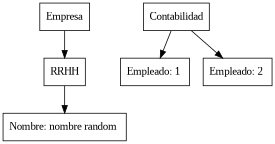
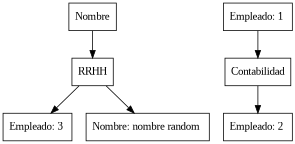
  digraph {
    fontname="Liberation Serif"
    node [fontname="Liberation Serif" shape=elipse]
    edge [fontname="Liberation Serif"]
-   n1 [label=Empresa]
+   n1 [label=Nombre]
    n2 [label=RRHH]
    n3 [label=Contabilidad]
    n4 [label="Empleado: 1 "]
    n5 [label="Empleado: 2 "]
+   n6 [label="Empleado: 3 "]
    n7 [label="Nombre: nombre random "]
    n1 -> n2
+   n2 -> n6
    n2 -> n7
-   n3 -> n4
+   n4 -> n3
    n3 -> n5
  }
